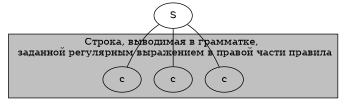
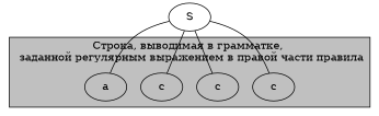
  graph {
    n1 [label=c]
    n2 [label=c]
    n3 [label=c]
+   a
    S
    subgraph cluster_1 {
      bgcolor=grey
      label="Строка, выводимая в грамматке, \n заданной регулярным выражением в правой части правила"
      n1
      n2
      n3
+     a
    }
    S -- n1
    S -- n2
    S -- n3
+   S -- a
  }
